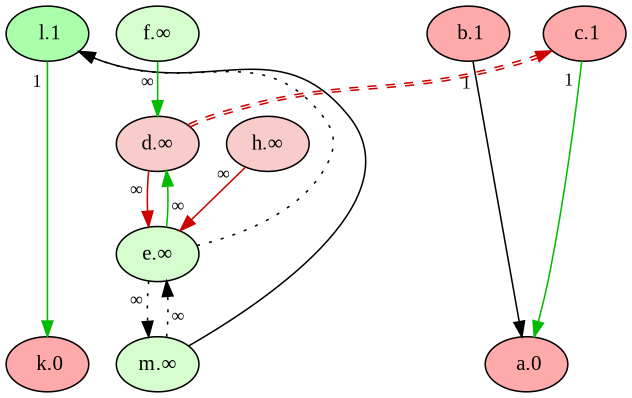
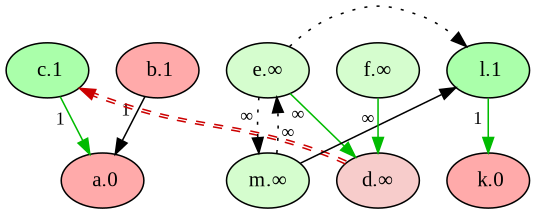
  digraph {
    fontname="Liberation Serif"
    node [fillcolor="#FFAAAA" fontname="Liberation Serif" fontsize=14 style=filled]
    edge [color=black dir=forward fontname="Liberation Serif" fontsize=12 labeldistance=1.5 style=solid taillabel="∞"]
    n1 [label=" a.0"]
    n2 [label=" k.0"]
    n3 [fillcolor="#AAFFAA" label=" l.1"]
-   n4 [label=" c.1"]
+   n4 [fillcolor="#AAFFAA" label=" c.1"]
    n5 [label=" b.1"]
    n6 [fillcolor="#f7cccb" label="d.∞"]
    n7 [fillcolor="#d5fdce" label="e.∞"]
    n8 [fillcolor="#d5fdce" label="m.∞"]
    n9 [fillcolor="#d5fdce" label="f.∞"]
-   n10 [fillcolor="#f7cccb" label="h.∞"]
    subgraph sub_1 {
      rank=max
      n1
      n2
    }
    subgraph sub_2 {
      rank=min
      n3
      n4
      n5
    }
    n3 -> n2 [color="#00BB00" taillabel=1]
    n4 -> n1 [color="#00BB00" taillabel=1]
    n5 -> n1 [taillabel=1]
    n6 -> n4 [color="#CC0000:#CC0000" constraint=false style=dashed taillabel=""]
-   n6 -> n7 [color="#CC0000"]
    n7 -> n3 [constraint=false style=dotted taillabel=""]
    n7 -> n6 [color="#00BB00"]
    n7 -> n8 [style=dotted]
    n8 -> n3 [constraint=false taillabel=""]
    n8 -> n7 [style=dotted]
    n9 -> n6 [color="#00BB00"]
-   n10 -> n7 [color="#CC0000"]
  }
